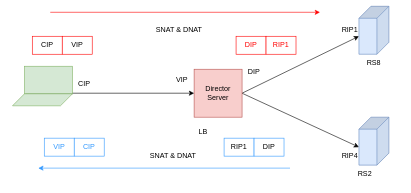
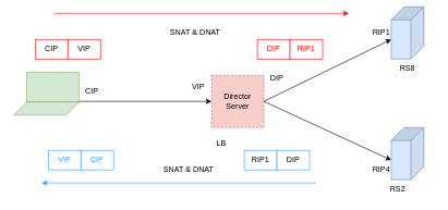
  <mxCell id="0" />
  <mxCell id="1" parent="0" />
  <mxCell id="2" style="rounded=0;orthogonalLoop=1;jettySize=auto;html=1;exitX=1;exitY=0.5;exitDx=0;exitDy=0;entryX=0;entryY=0;entryDx=50;entryDy=50;entryPerimeter=0;" edge="1" parent="1" source="4" target="5"><mxGeometry relative="1" as="geometry" /></mxCell>
  <mxCell id="3" style="edgeStyle=none;rounded=0;orthogonalLoop=1;jettySize=auto;html=1;exitX=1;exitY=0.5;exitDx=0;exitDy=0;entryX=0;entryY=0;entryDx=50;entryDy=50;entryPerimeter=0;" edge="1" parent="1" source="4" target="6"><mxGeometry relative="1" as="geometry" /></mxCell>
- <mxCell id="4" value="Director&lt;br&gt;Server" style="whiteSpace=wrap;html=1;aspect=fixed;fillColor=#f8cecc;strokeColor=#b85450;" vertex="1" parent="1"><mxGeometry x="323" y="115" width="80" height="80" as="geometry" /></mxCell>
+ <mxCell id="4" value="Director&lt;br&gt;Server" style="whiteSpace=wrap;html=1;aspect=fixed;fillColor=#f8cecc;strokeColor=#b85450;dashed=1;" vertex="1" parent="1"><mxGeometry x="323" y="115" width="80" height="80" as="geometry" /></mxCell>
  <mxCell id="5" value="" style="shape=cube;whiteSpace=wrap;html=1;boundedLbl=1;backgroundOutline=1;darkOpacity=0.05;darkOpacity2=0.1;rotation=90;fillColor=#dae8fc;strokeColor=#6c8ebf;" vertex="1" parent="1"><mxGeometry x="583" y="25" width="80" height="50" as="geometry" /></mxCell>
  <mxCell id="6" value="" style="shape=cube;whiteSpace=wrap;html=1;boundedLbl=1;backgroundOutline=1;darkOpacity=0.05;darkOpacity2=0.1;rotation=90;fillColor=#dae8fc;strokeColor=#6c8ebf;" vertex="1" parent="1"><mxGeometry x="583" y="210" width="80" height="50" as="geometry" /></mxCell>
  <mxCell id="7" value="RS8" style="text;html=1;strokeColor=none;fillColor=none;align=center;verticalAlign=middle;whiteSpace=wrap;rounded=0;" vertex="1" parent="1"><mxGeometry x="603" y="95" width="40" height="20" as="geometry" /></mxCell>
  <mxCell id="8" value="RS2" style="text;html=1;strokeColor=none;fillColor=none;align=center;verticalAlign=middle;whiteSpace=wrap;rounded=0;" vertex="1" parent="1"><mxGeometry x="588" y="280" width="40" height="20" as="geometry" /></mxCell>
  <mxCell id="9" value="" style="edgeStyle=orthogonalEdgeStyle;rounded=0;orthogonalLoop=1;jettySize=auto;html=1;entryX=0;entryY=0.5;entryDx=0;entryDy=0;exitX=1;exitY=1;exitDx=0;exitDy=0;" edge="1" parent="1" source="10" target="4"><mxGeometry relative="1" as="geometry"><mxPoint x="123" y="145" as="targetPoint" /><Array as="points"><mxPoint x="43" y="155" /></Array></mxGeometry></mxCell>
  <mxCell id="10" value="" style="rounded=0;whiteSpace=wrap;html=1;fillColor=#d5e8d4;strokeColor=#82b366;" vertex="1" parent="1"><mxGeometry x="40" y="110" width="80" height="46" as="geometry" /></mxCell>
  <mxCell id="11" value="" style="shape=parallelogram;perimeter=parallelogramPerimeter;whiteSpace=wrap;html=1;fillColor=#d5e8d4;strokeColor=#82b366;" vertex="1" parent="1"><mxGeometry x="20" y="156" width="100" height="20" as="geometry" /></mxCell>
  <mxCell id="12" value="LB" style="text;html=1;strokeColor=none;fillColor=none;align=center;verticalAlign=middle;whiteSpace=wrap;rounded=0;dashed=1;" vertex="1" parent="1"><mxGeometry x="318" y="210" width="40" height="20" as="geometry" /></mxCell>
  <mxCell id="13" value="VIP" style="text;html=1;strokeColor=none;fillColor=none;align=center;verticalAlign=middle;whiteSpace=wrap;rounded=0;" vertex="1" parent="1"><mxGeometry x="283" y="123" width="40" height="20" as="geometry" /></mxCell>
  <mxCell id="14" value="DIP" style="text;html=1;strokeColor=none;fillColor=none;align=center;verticalAlign=middle;whiteSpace=wrap;rounded=0;" vertex="1" parent="1"><mxGeometry x="403" y="110" width="40" height="20" as="geometry" /></mxCell>
  <mxCell id="15" value="RIP1" style="text;html=1;strokeColor=none;fillColor=none;align=center;verticalAlign=middle;whiteSpace=wrap;rounded=0;" vertex="1" parent="1"><mxGeometry x="563" y="40" width="40" height="20" as="geometry" /></mxCell>
  <mxCell id="16" value="RIP4" style="text;html=1;strokeColor=none;fillColor=none;align=center;verticalAlign=middle;whiteSpace=wrap;rounded=0;" vertex="1" parent="1"><mxGeometry x="563" y="250" width="40" height="20" as="geometry" /></mxCell>
  <mxCell id="17" value="CIP" style="text;html=1;strokeColor=none;fillColor=none;align=center;verticalAlign=middle;whiteSpace=wrap;rounded=0;" vertex="1" parent="1"><mxGeometry x="120" y="130" width="40" height="20" as="geometry" /></mxCell>
  <mxCell id="18" value="CIP" style="rounded=0;whiteSpace=wrap;html=1;strokeColor=#FF0000;" vertex="1" parent="1"><mxGeometry x="53" y="60" width="50" height="30" as="geometry" /></mxCell>
  <mxCell id="19" value="VIP" style="rounded=0;whiteSpace=wrap;html=1;strokeColor=#FF0000;" vertex="1" parent="1"><mxGeometry x="103" y="60" width="50" height="30" as="geometry" /></mxCell>
  <mxCell id="20" value="&lt;font color=&quot;#ff0000&quot;&gt;DIP&lt;/font&gt;" style="rounded=0;whiteSpace=wrap;html=1;strokeColor=#FF0000;" vertex="1" parent="1"><mxGeometry x="393" y="60" width="50" height="30" as="geometry" /></mxCell>
  <mxCell id="21" value="&lt;font color=&quot;#ff0000&quot;&gt;RIP1&lt;/font&gt;" style="rounded=0;whiteSpace=wrap;html=1;strokeColor=#FF0000;" vertex="1" parent="1"><mxGeometry x="443" y="60" width="50" height="30" as="geometry" /></mxCell>
  <mxCell id="22" value="" style="endArrow=classic;html=1;strokeColor=#FF0000;" edge="1" parent="1"><mxGeometry width="50" height="50" relative="1" as="geometry"><mxPoint x="83" y="20" as="sourcePoint" /><mxPoint x="533" y="20" as="targetPoint" /></mxGeometry></mxCell>
  <mxCell id="23" value="" style="endArrow=classic;html=1;strokeColor=#3399FF;" edge="1" parent="1"><mxGeometry width="50" height="50" relative="1" as="geometry"><mxPoint x="483" y="280" as="sourcePoint" /><mxPoint x="63" y="280" as="targetPoint" /></mxGeometry></mxCell>
  <mxCell id="24" value="RIP1" style="rounded=0;whiteSpace=wrap;html=1;strokeColor=#3399FF;" vertex="1" parent="1"><mxGeometry x="373" y="230" width="50" height="30" as="geometry" /></mxCell>
  <mxCell id="25" value="DIP" style="rounded=0;whiteSpace=wrap;html=1;strokeColor=#3399FF;" vertex="1" parent="1"><mxGeometry x="423" y="230" width="50" height="30" as="geometry" /></mxCell>
  <mxCell id="26" value="&lt;font color=&quot;#3399ff&quot;&gt;VIP&lt;/font&gt;" style="rounded=0;whiteSpace=wrap;html=1;strokeColor=#3399FF;" vertex="1" parent="1"><mxGeometry x="73" y="230" width="50" height="30" as="geometry" /></mxCell>
  <mxCell id="27" value="&lt;font color=&quot;#3399ff&quot;&gt;CIP&lt;/font&gt;" style="rounded=0;whiteSpace=wrap;html=1;strokeColor=#3399FF;" vertex="1" parent="1"><mxGeometry x="123" y="230" width="50" height="30" as="geometry" /></mxCell>
  <mxCell id="28" value="SNAT &amp;amp; DNAT" style="text;html=1;strokeColor=none;fillColor=none;align=center;verticalAlign=middle;whiteSpace=wrap;rounded=0;" vertex="1" parent="1"><mxGeometry x="253" y="40" width="90" height="20" as="geometry" /></mxCell>
  <mxCell id="29" value="SNAT &amp;amp; DNAT" style="text;html=1;strokeColor=none;fillColor=none;align=center;verticalAlign=middle;whiteSpace=wrap;rounded=0;" vertex="1" parent="1"><mxGeometry x="243" y="250" width="90" height="20" as="geometry" /></mxCell>
